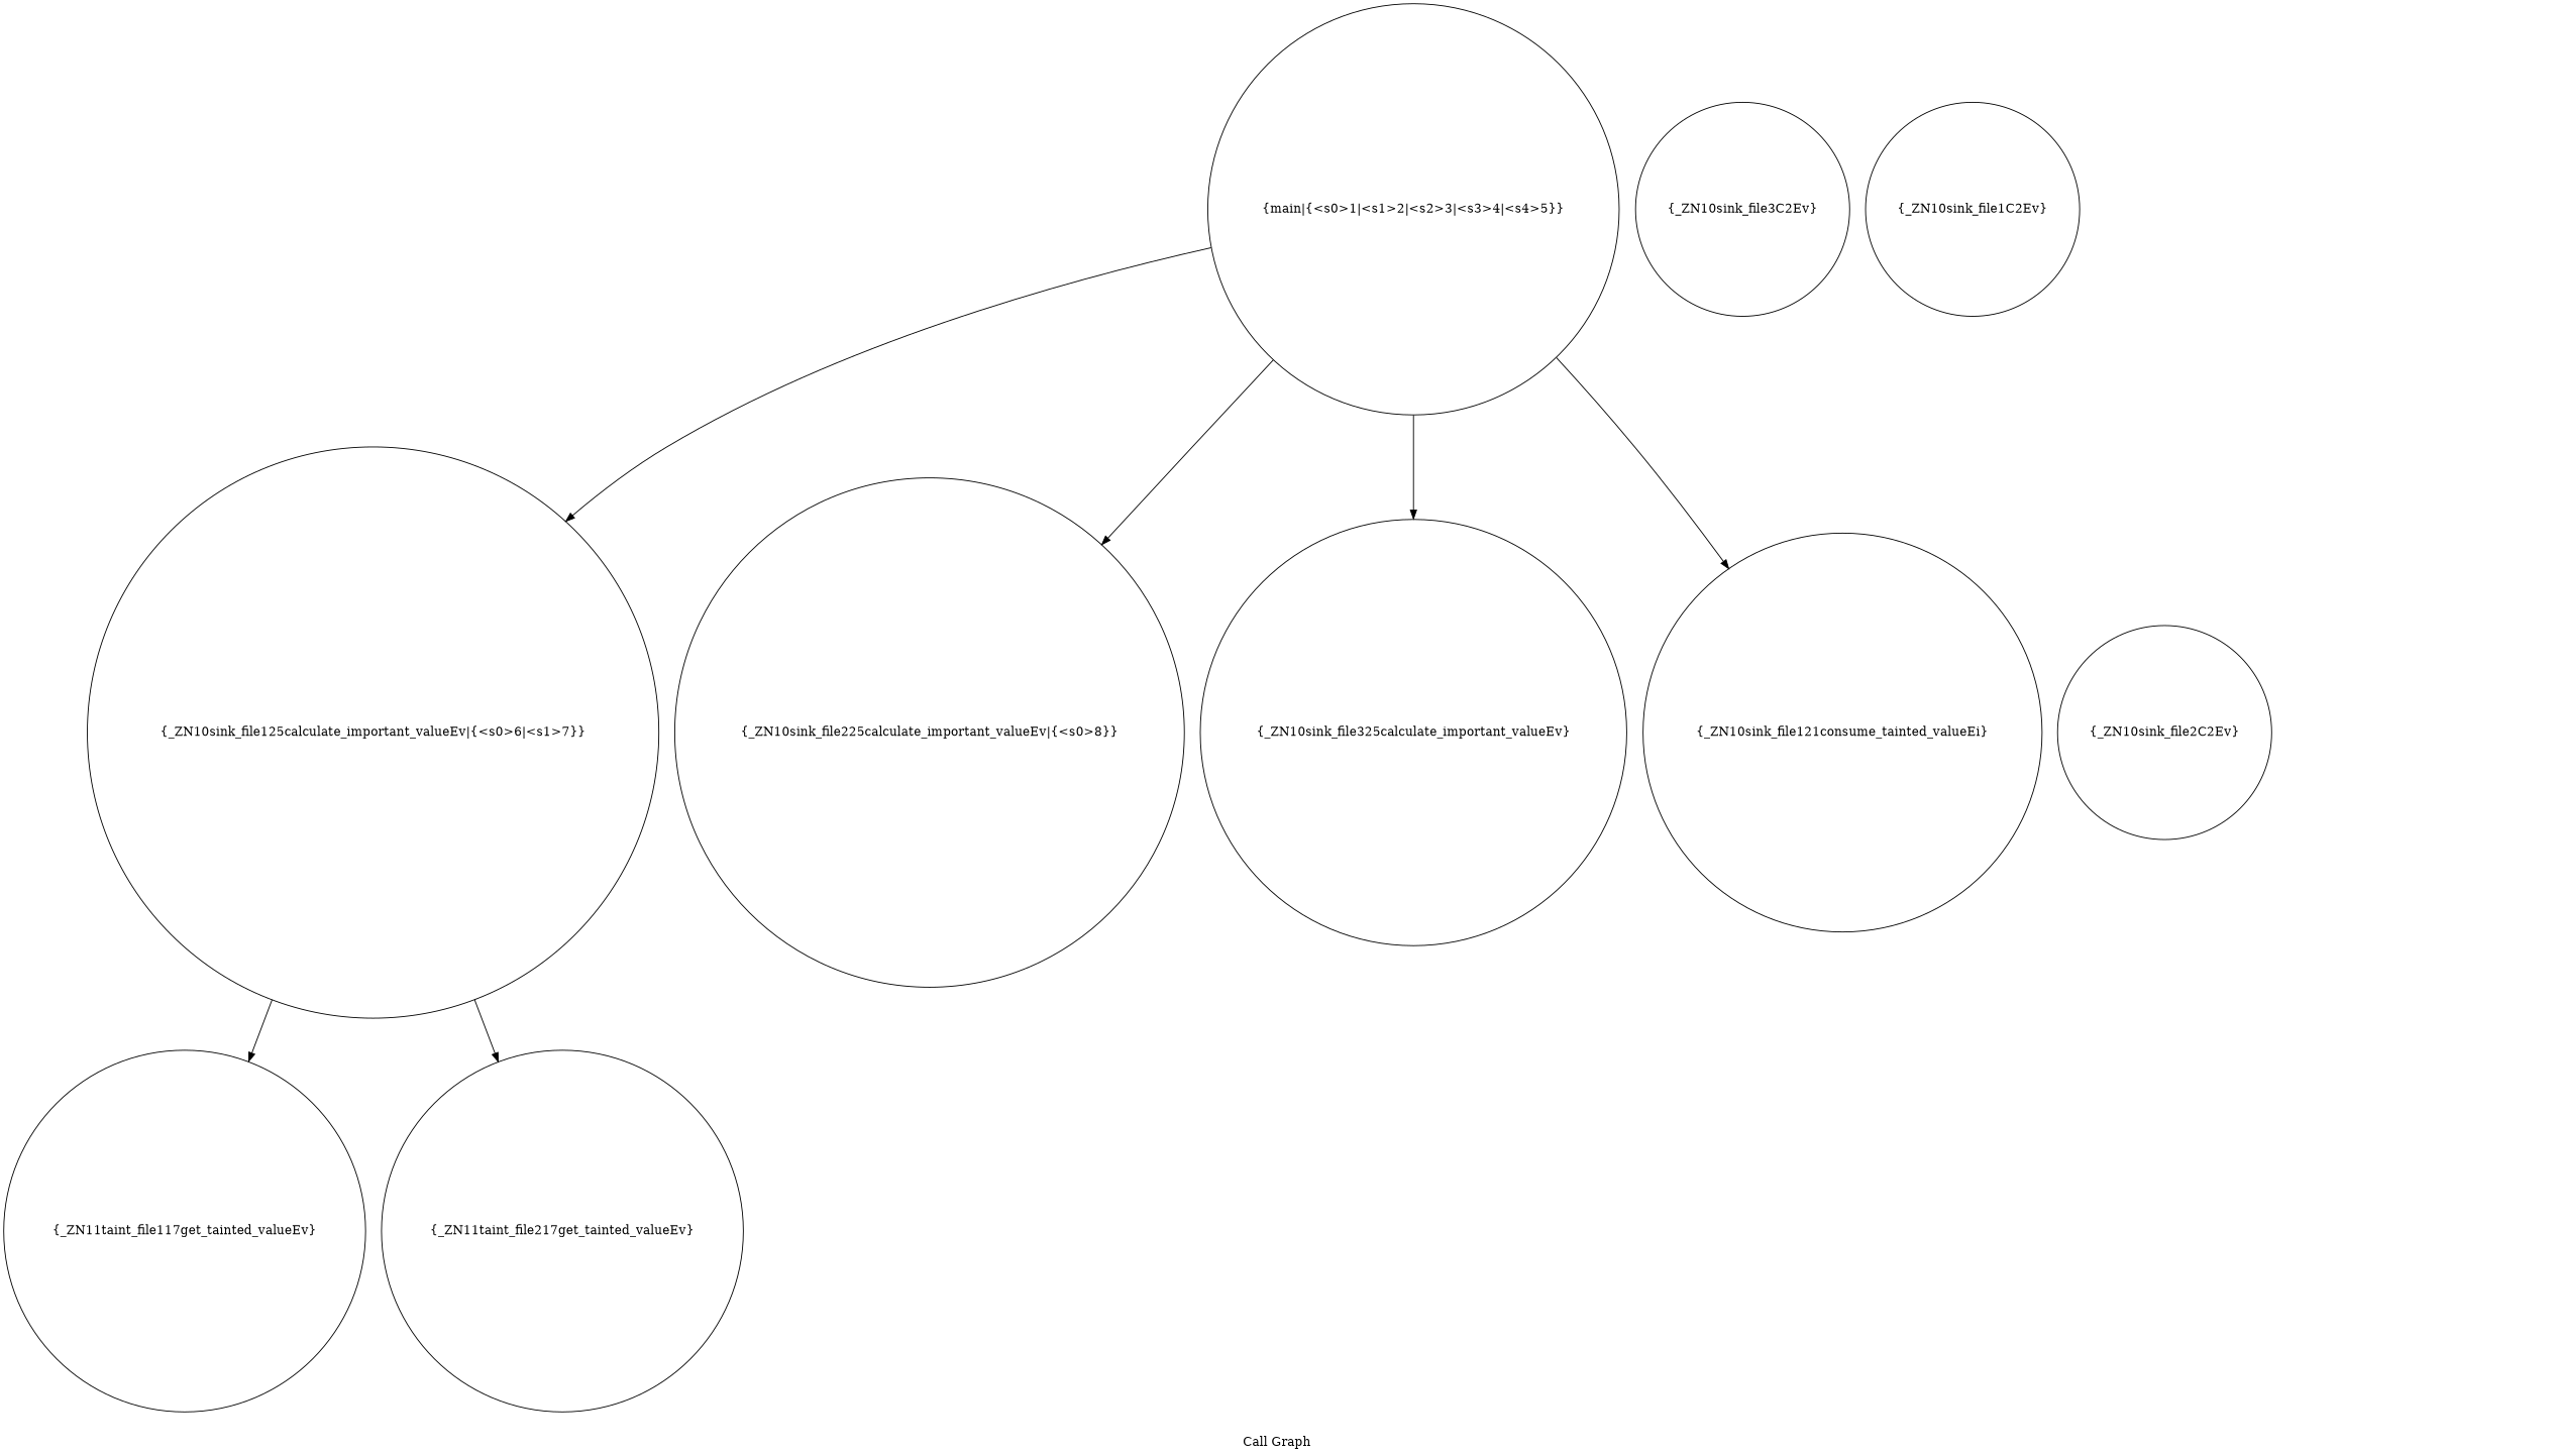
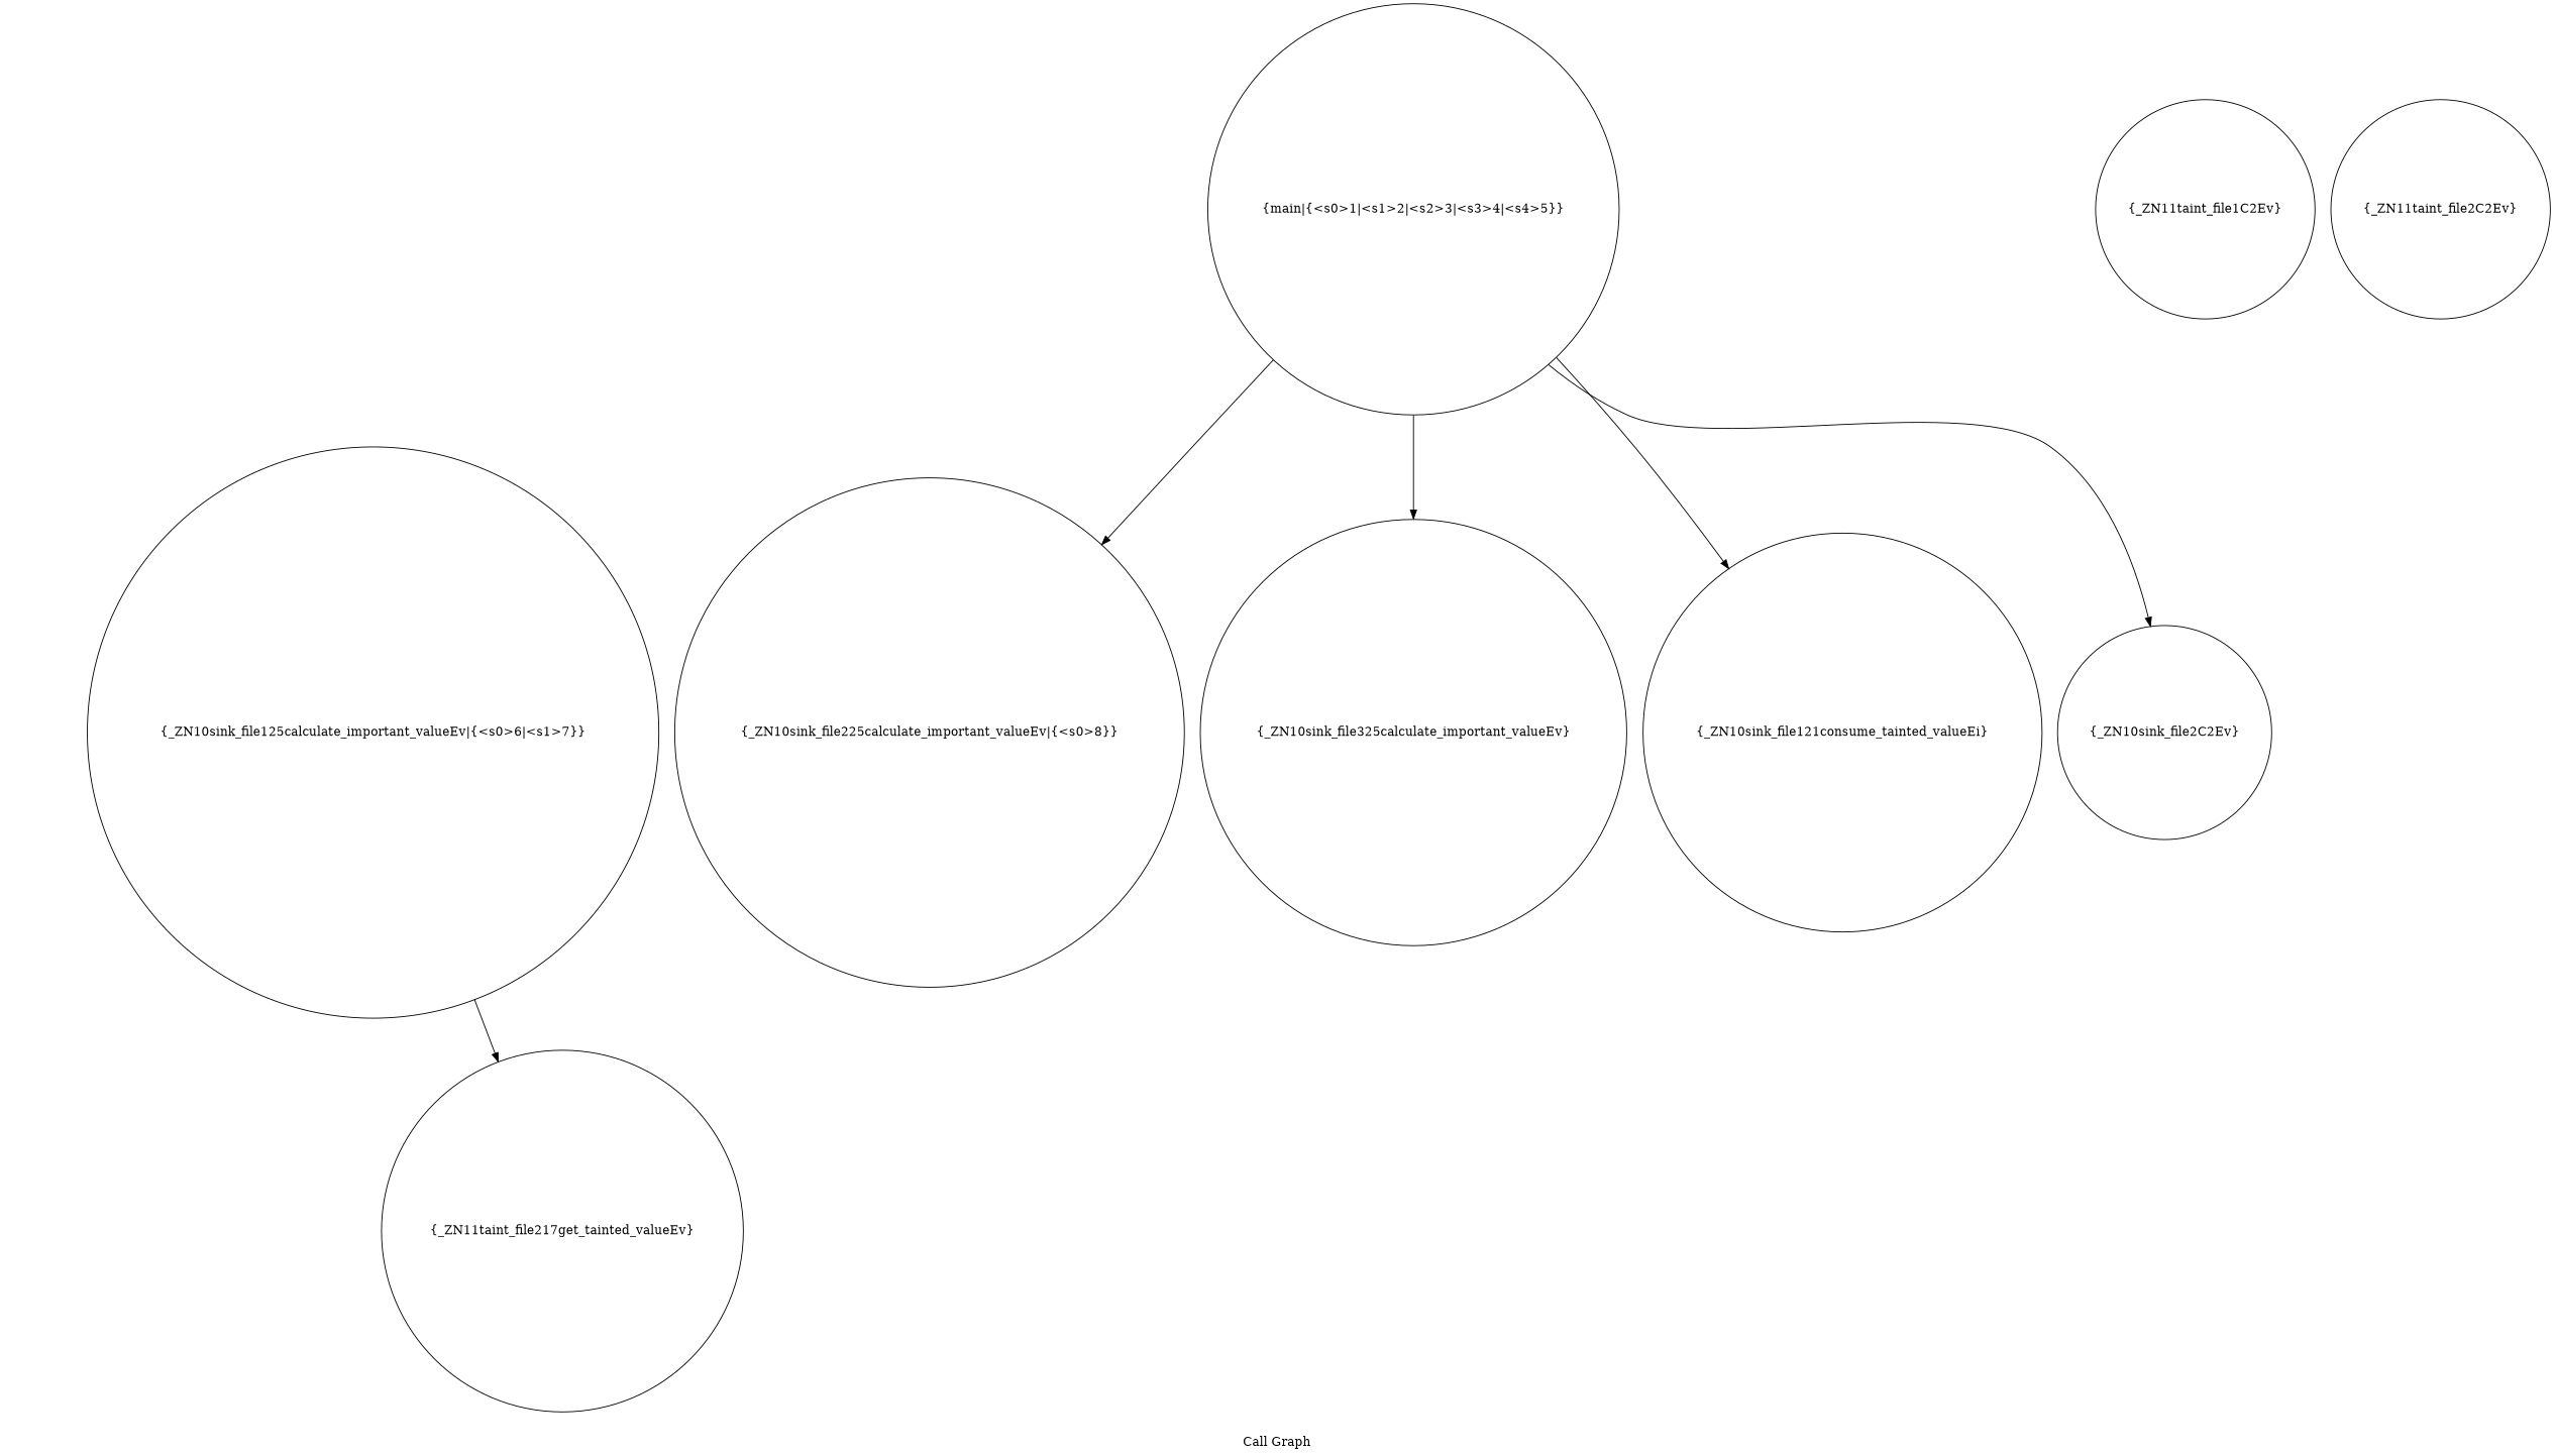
  digraph {
    label="Call Graph"
    node [shape=circle]
    edge [color=black tailport=s0]
    n1 [label="{main|{<s0>1|<s1>2|<s2>3|<s3>4|<s4>5}}"]
    n2 [label="{_ZN10sink_file125calculate_important_valueEv|{<s0>6|<s1>7}}"]
    n3 [label="{_ZN10sink_file225calculate_important_valueEv|{<s0>8}}"]
    n4 [label="{_ZN10sink_file325calculate_important_valueEv}"]
    n5 [label="{_ZN10sink_file121consume_tainted_valueEi}"]
-   n6 [label="{_ZN11taint_file117get_tainted_valueEv}"]
    n7 [label="{_ZN11taint_file217get_tainted_valueEv}"]
    n8 [label="{_ZN10sink_file2C2Ev}"]
-   n9 [label="{_ZN10sink_file3C2Ev}"]
-   n10 [label="{_ZN10sink_file1C2Ev}"]
-   n1 -> n2
+   n11 [label="{_ZN11taint_file1C2Ev}"]
+   n12 [label="{_ZN11taint_file2C2Ev}"]
+   n1 -> n8
    n1 -> n3 [tailport=s1]
    n1 -> n4 [tailport=s2]
    n1 -> n5 [tailport=s4]
-   n2 -> n6
    n2 -> n7 [tailport=s1]
  }
